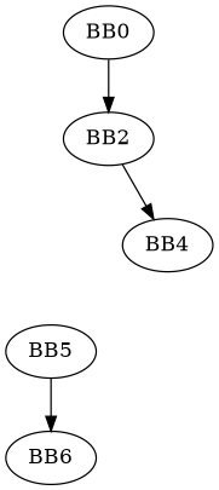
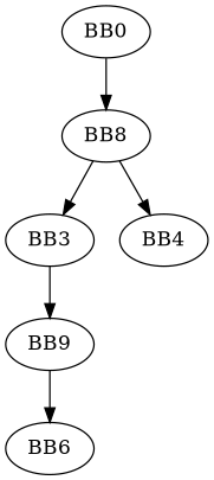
  digraph {
    BB0
-   BB2
+   BB2 [label=BB8]
+   BB3
    BB4
-   BB5
+   BB5 [label=BB9]
    n6 [label=BB6]
    BB0 -> BB2
+   BB2 -> BB3
    BB2 -> BB4
+   BB3 -> BB5
    BB5 -> n6
  }
